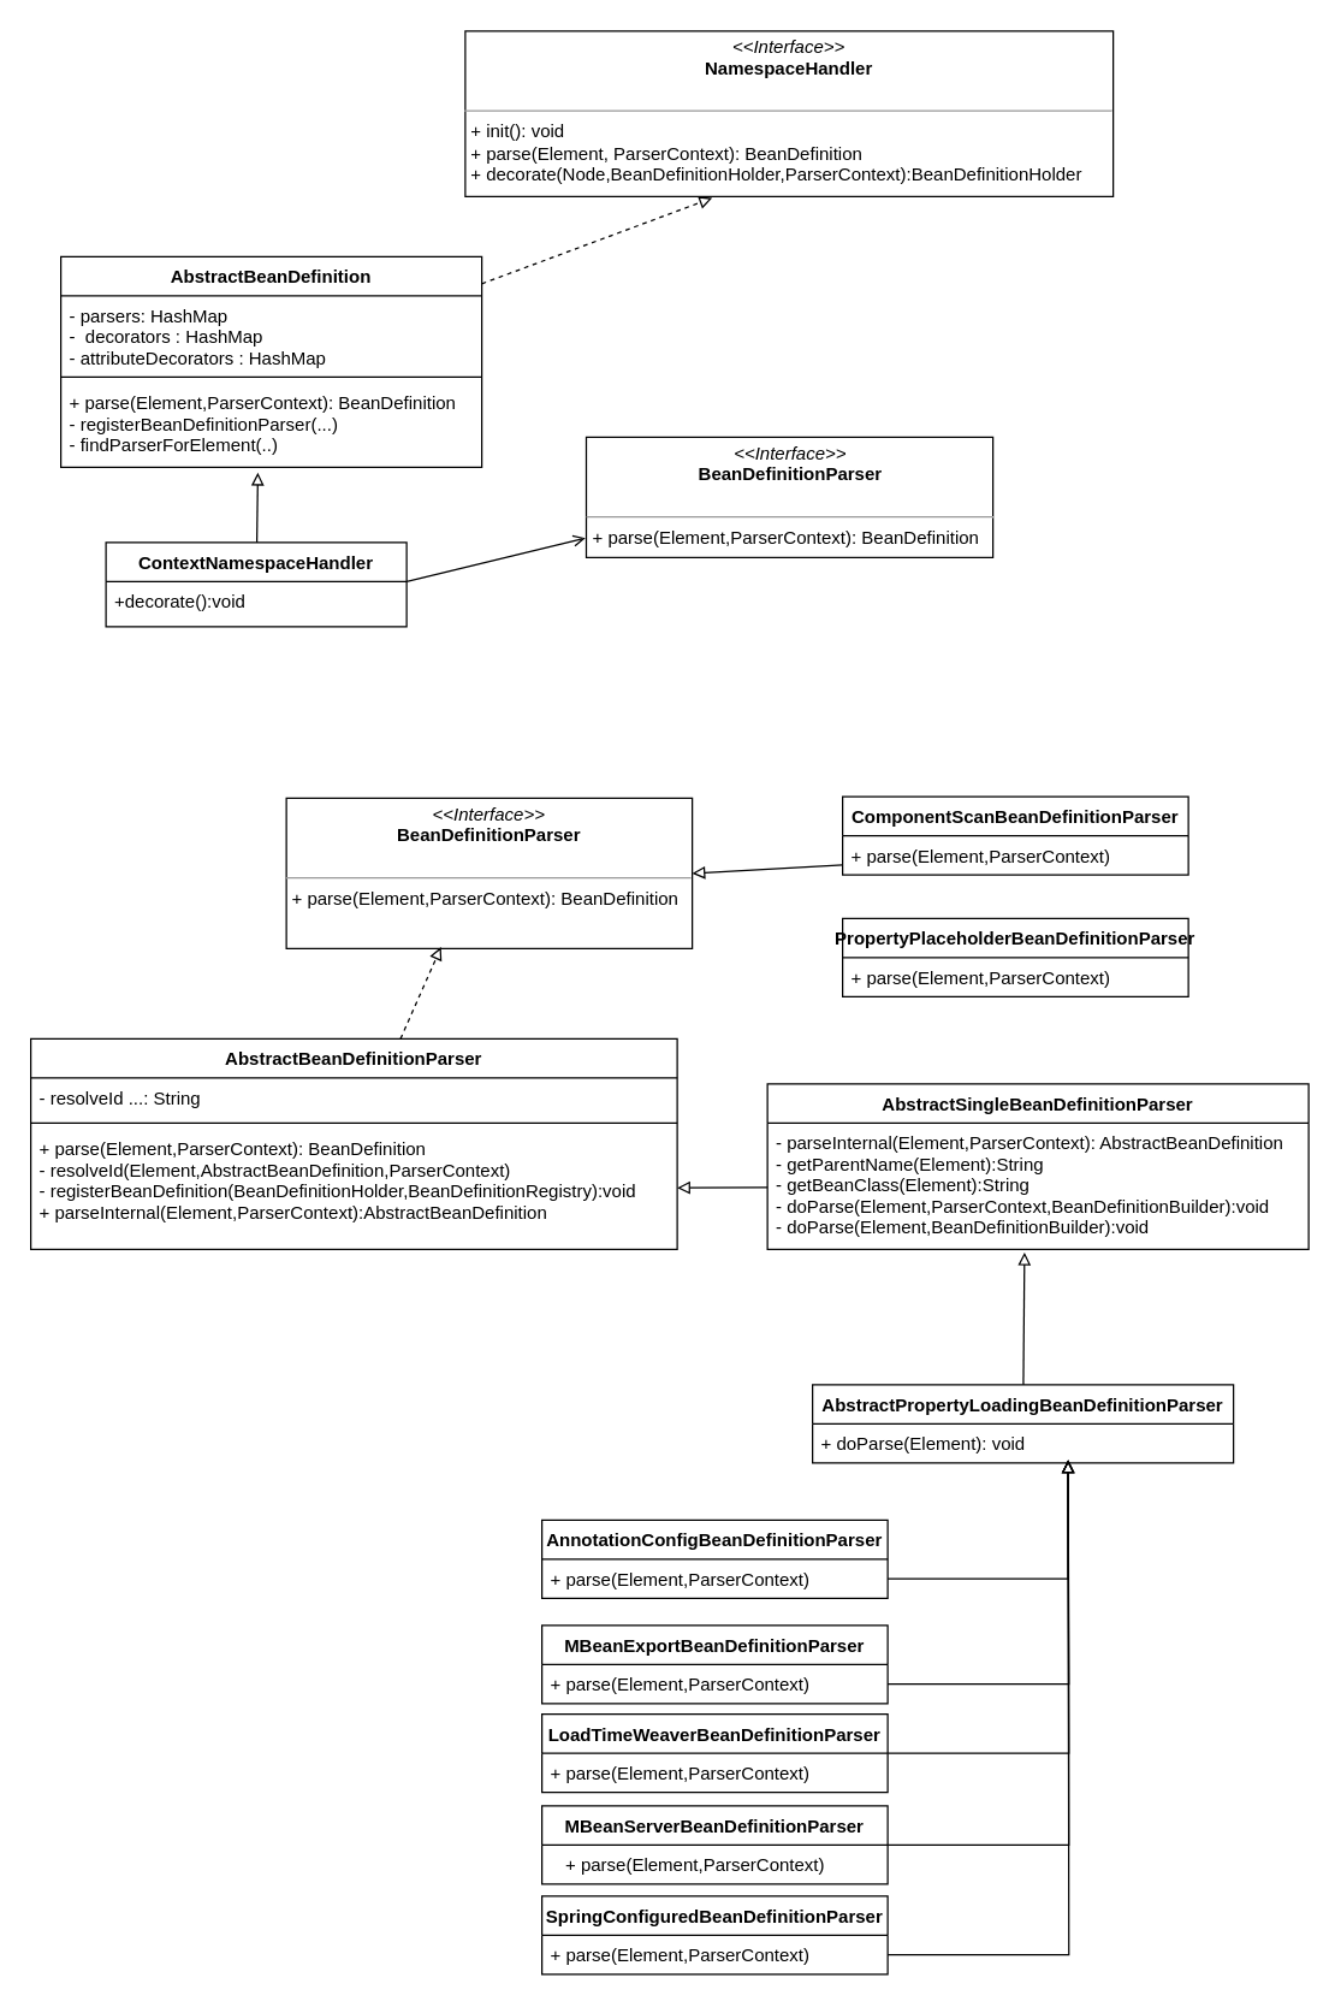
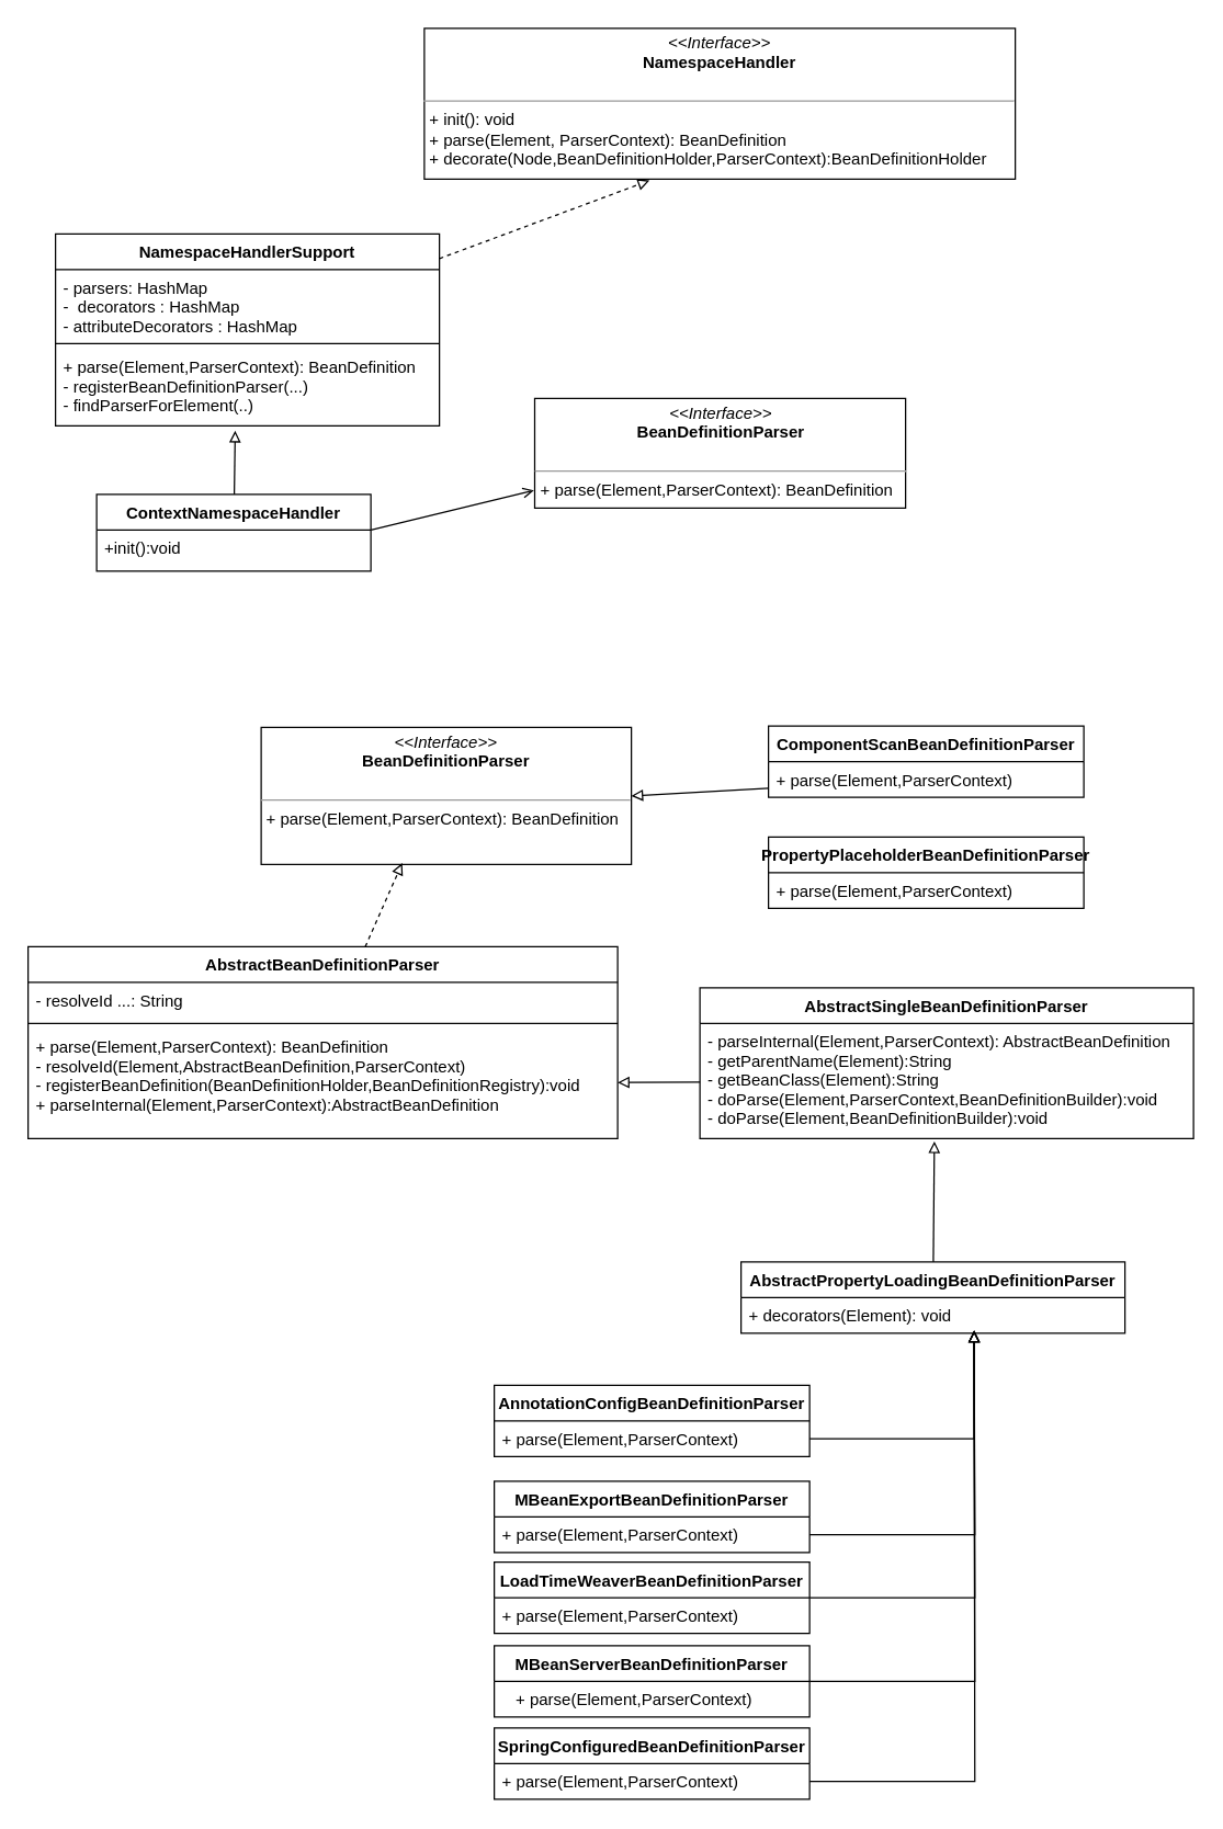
  <mxCell id="0" />
  <mxCell id="1" parent="0" />
  <mxCell id="2" value="&lt;p style=&quot;margin: 0px ; margin-top: 4px ; text-align: center&quot;&gt;&lt;i&gt;&amp;lt;&amp;lt;Interface&amp;gt;&amp;gt;&lt;/i&gt;&lt;br&gt;&lt;b&gt;NamespaceHandler&lt;/b&gt;&lt;br&gt;&lt;/p&gt;&lt;p style=&quot;margin: 0px ; margin-left: 4px&quot;&gt;&lt;br&gt;&lt;/p&gt;&lt;hr size=&quot;1&quot;&gt;&lt;p style=&quot;margin: 0px ; margin-left: 4px&quot;&gt;+ init(): void&lt;br&gt;+ parse(Element, ParserContext): BeanDefinition&lt;/p&gt;&lt;p style=&quot;margin: 0px ; margin-left: 4px&quot;&gt;+ decorate(Node,BeanDefinitionHolder,ParserContext):BeanDefinitionHolder&lt;/p&gt;" style="verticalAlign=top;align=left;overflow=fill;fontSize=12;fontFamily=Helvetica;html=1;" parent="1" vertex="1"><mxGeometry x="309" y="20" width="431" height="110" as="geometry" /></mxCell>
  <mxCell id="3" style="rounded=0;orthogonalLoop=1;jettySize=auto;html=1;entryX=0.381;entryY=1.009;entryDx=0;entryDy=0;entryPerimeter=0;dashed=1;endArrow=block;endFill=0;" parent="1" source="4" target="2" edge="1"><mxGeometry relative="1" as="geometry" /></mxCell>
- <mxCell id="4" value="AbstractBeanDefinition" style="swimlane;fontStyle=1;align=center;verticalAlign=top;childLayout=stackLayout;horizontal=1;startSize=26;horizontalStack=0;resizeParent=1;resizeParentMax=0;resizeLast=0;collapsible=1;marginBottom=0;" parent="1" vertex="1"><mxGeometry x="40" y="170" width="280" height="140" as="geometry" /></mxCell>
+ <mxCell id="4" value="NamespaceHandlerSupport" style="swimlane;fontStyle=1;align=center;verticalAlign=top;childLayout=stackLayout;horizontal=1;startSize=26;horizontalStack=0;resizeParent=1;resizeParentMax=0;resizeLast=0;collapsible=1;marginBottom=0;" parent="1" vertex="1"><mxGeometry x="40" y="170" width="280" height="140" as="geometry" /></mxCell>
  <mxCell id="5" value="- parsers: HashMap&#10;-  decorators : HashMap&#10;- attributeDecorators : HashMap" style="text;strokeColor=none;fillColor=none;align=left;verticalAlign=top;spacingLeft=4;spacingRight=4;overflow=hidden;rotatable=0;points=[[0,0.5],[1,0.5]];portConstraint=eastwest;" parent="4" vertex="1"><mxGeometry y="26" width="280" height="50" as="geometry" /></mxCell>
  <mxCell id="6" value="" style="line;strokeWidth=1;fillColor=none;align=left;verticalAlign=middle;spacingTop=-1;spacingLeft=3;spacingRight=3;rotatable=0;labelPosition=right;points=[];portConstraint=eastwest;" parent="4" vertex="1"><mxGeometry y="76" width="280" height="8" as="geometry" /></mxCell>
  <mxCell id="7" value="+ parse(Element,ParserContext): BeanDefinition&#10;- registerBeanDefinitionParser(...)&#10;- findParserForElement(..)" style="text;strokeColor=none;fillColor=none;align=left;verticalAlign=top;spacingLeft=4;spacingRight=4;overflow=hidden;rotatable=0;points=[[0,0.5],[1,0.5]];portConstraint=eastwest;" parent="4" vertex="1"><mxGeometry y="84" width="280" height="56" as="geometry" /></mxCell>
  <mxCell id="8" style="edgeStyle=none;rounded=0;orthogonalLoop=1;jettySize=auto;html=1;entryX=0.468;entryY=1.063;entryDx=0;entryDy=0;entryPerimeter=0;endArrow=block;endFill=0;" parent="1" source="9" target="7" edge="1"><mxGeometry relative="1" as="geometry" /></mxCell>
  <mxCell id="9" value="ContextNamespaceHandler" style="swimlane;fontStyle=1;align=center;verticalAlign=top;childLayout=stackLayout;horizontal=1;startSize=26;horizontalStack=0;resizeParent=1;resizeParentMax=0;resizeLast=0;collapsible=1;marginBottom=0;" parent="1" vertex="1"><mxGeometry x="70" y="360" width="200" height="56" as="geometry" /></mxCell>
- <mxCell id="10" value="+decorate():void" style="text;strokeColor=none;fillColor=none;align=left;verticalAlign=top;spacingLeft=4;spacingRight=4;overflow=hidden;rotatable=0;points=[[0,0.5],[1,0.5]];portConstraint=eastwest;" parent="9" vertex="1"><mxGeometry y="26" width="200" height="30" as="geometry" /></mxCell>
+ <mxCell id="10" value="+init():void" style="text;strokeColor=none;fillColor=none;align=left;verticalAlign=top;spacingLeft=4;spacingRight=4;overflow=hidden;rotatable=0;points=[[0,0.5],[1,0.5]];portConstraint=eastwest;" parent="9" vertex="1"><mxGeometry y="26" width="200" height="30" as="geometry" /></mxCell>
  <mxCell id="11" value="&lt;p style=&quot;margin: 0px ; margin-top: 4px ; text-align: center&quot;&gt;&lt;i&gt;&amp;lt;&amp;lt;Interface&amp;gt;&amp;gt;&lt;/i&gt;&lt;br&gt;&lt;b&gt;BeanDefinitionParser&lt;/b&gt;&lt;br&gt;&lt;/p&gt;&lt;p style=&quot;margin: 0px ; margin-left: 4px&quot;&gt;&lt;br&gt;&lt;/p&gt;&lt;hr size=&quot;1&quot;&gt;&lt;p style=&quot;margin: 0px ; margin-left: 4px&quot;&gt;+ parse(Element,ParserContext):&amp;nbsp;BeanDefinition&lt;br&gt;&lt;/p&gt;" style="verticalAlign=top;align=left;overflow=fill;fontSize=12;fontFamily=Helvetica;html=1;" parent="1" vertex="1"><mxGeometry x="190" y="530" width="270" height="100" as="geometry" /></mxCell>
  <mxCell id="12" style="edgeStyle=none;rounded=0;orthogonalLoop=1;jettySize=auto;html=1;entryX=0.381;entryY=0.99;entryDx=0;entryDy=0;entryPerimeter=0;endArrow=block;endFill=0;dashed=1;" parent="1" source="13" target="11" edge="1"><mxGeometry relative="1" as="geometry" /></mxCell>
  <mxCell id="13" value="AbstractBeanDefinitionParser" style="swimlane;fontStyle=1;align=center;verticalAlign=top;childLayout=stackLayout;horizontal=1;startSize=26;horizontalStack=0;resizeParent=1;resizeParentMax=0;resizeLast=0;collapsible=1;marginBottom=0;" parent="1" vertex="1"><mxGeometry x="20" y="690" width="430" height="140" as="geometry" /></mxCell>
  <mxCell id="14" value="- resolveId ...: String" style="text;strokeColor=none;fillColor=none;align=left;verticalAlign=top;spacingLeft=4;spacingRight=4;overflow=hidden;rotatable=0;points=[[0,0.5],[1,0.5]];portConstraint=eastwest;" parent="13" vertex="1"><mxGeometry y="26" width="430" height="26" as="geometry" /></mxCell>
  <mxCell id="15" value="" style="line;strokeWidth=1;fillColor=none;align=left;verticalAlign=middle;spacingTop=-1;spacingLeft=3;spacingRight=3;rotatable=0;labelPosition=right;points=[];portConstraint=eastwest;" parent="13" vertex="1"><mxGeometry y="52" width="430" height="8" as="geometry" /></mxCell>
  <mxCell id="16" value="+ parse(Element,ParserContext): BeanDefinition&#10;- resolveId(Element,AbstractBeanDefinition,ParserContext)&#10;- registerBeanDefinition(BeanDefinitionHolder,BeanDefinitionRegistry):void&#10;+ parseInternal(Element,ParserContext):AbstractBeanDefinition" style="text;strokeColor=none;fillColor=none;align=left;verticalAlign=top;spacingLeft=4;spacingRight=4;overflow=hidden;rotatable=0;points=[[0,0.5],[1,0.5]];portConstraint=eastwest;" parent="13" vertex="1"><mxGeometry y="60" width="430" height="80" as="geometry" /></mxCell>
  <mxCell id="17" value="AbstractSingleBeanDefinitionParser" style="swimlane;fontStyle=1;align=center;verticalAlign=top;childLayout=stackLayout;horizontal=1;startSize=26;horizontalStack=0;resizeParent=1;resizeParentMax=0;resizeLast=0;collapsible=1;marginBottom=0;" parent="1" vertex="1"><mxGeometry x="510" y="720" width="360" height="110" as="geometry" /></mxCell>
  <mxCell id="18" value="- parseInternal(Element,ParserContext): AbstractBeanDefinition&#10;- getParentName(Element):String&#10;- getBeanClass(Element):String&#10;- doParse(Element,ParserContext,BeanDefinitionBuilder):void&#10;- doParse(Element,BeanDefinitionBuilder):void" style="text;strokeColor=none;fillColor=none;align=left;verticalAlign=top;spacingLeft=4;spacingRight=4;overflow=hidden;rotatable=0;points=[[0,0.5],[1,0.5]];portConstraint=eastwest;" parent="17" vertex="1"><mxGeometry y="26" width="360" height="84" as="geometry" /></mxCell>
  <mxCell id="19" style="edgeStyle=none;rounded=0;orthogonalLoop=1;jettySize=auto;html=1;endArrow=block;endFill=0;" parent="1" source="18" target="16" edge="1"><mxGeometry relative="1" as="geometry" /></mxCell>
  <mxCell id="20" style="edgeStyle=none;rounded=0;orthogonalLoop=1;jettySize=auto;html=1;entryX=0.475;entryY=1.024;entryDx=0;entryDy=0;entryPerimeter=0;endArrow=block;endFill=0;" edge="1" parent="1" source="21" target="18"><mxGeometry relative="1" as="geometry" /></mxCell>
  <mxCell id="21" value="AbstractPropertyLoadingBeanDefinitionParser" style="swimlane;fontStyle=1;align=center;verticalAlign=top;childLayout=stackLayout;horizontal=1;startSize=26;horizontalStack=0;resizeParent=1;resizeParentMax=0;resizeLast=0;collapsible=1;marginBottom=0;fillColor=none;" vertex="1" parent="1"><mxGeometry x="540" y="920" width="280" height="52" as="geometry" /></mxCell>
- <mxCell id="22" value="+ doParse(Element): void" style="text;strokeColor=none;fillColor=none;align=left;verticalAlign=top;spacingLeft=4;spacingRight=4;overflow=hidden;rotatable=0;points=[[0,0.5],[1,0.5]];portConstraint=eastwest;" vertex="1" parent="21"><mxGeometry y="26" width="280" height="26" as="geometry" /></mxCell>
+ <mxCell id="22" value="+ decorators(Element): void" style="text;strokeColor=none;fillColor=none;align=left;verticalAlign=top;spacingLeft=4;spacingRight=4;overflow=hidden;rotatable=0;points=[[0,0.5],[1,0.5]];portConstraint=eastwest;" vertex="1" parent="21"><mxGeometry y="26" width="280" height="26" as="geometry" /></mxCell>
  <mxCell id="23" value="AnnotationConfigBeanDefinitionParser" style="swimlane;fontStyle=1;align=center;verticalAlign=top;childLayout=stackLayout;horizontal=1;startSize=26;horizontalStack=0;resizeParent=1;resizeParentMax=0;resizeLast=0;collapsible=1;marginBottom=0;fillColor=none;" vertex="1" parent="1"><mxGeometry x="360" y="1010" width="230" height="52" as="geometry" /></mxCell>
  <mxCell id="24" value="+ parse(Element,ParserContext)" style="text;strokeColor=none;fillColor=none;align=left;verticalAlign=top;spacingLeft=4;spacingRight=4;overflow=hidden;rotatable=0;points=[[0,0.5],[1,0.5]];portConstraint=eastwest;" vertex="1" parent="23"><mxGeometry y="26" width="230" height="26" as="geometry" /></mxCell>
  <mxCell id="25" value="MBeanExportBeanDefinitionParser" style="swimlane;fontStyle=1;align=center;verticalAlign=top;childLayout=stackLayout;horizontal=1;startSize=26;horizontalStack=0;resizeParent=1;resizeParentMax=0;resizeLast=0;collapsible=1;marginBottom=0;fillColor=none;" vertex="1" parent="1"><mxGeometry x="360" y="1080" width="230" height="52" as="geometry" /></mxCell>
  <mxCell id="26" value="+ parse(Element,ParserContext)" style="text;strokeColor=none;fillColor=none;align=left;verticalAlign=top;spacingLeft=4;spacingRight=4;overflow=hidden;rotatable=0;points=[[0,0.5],[1,0.5]];portConstraint=eastwest;" vertex="1" parent="25"><mxGeometry y="26" width="230" height="26" as="geometry" /></mxCell>
  <mxCell id="27" style="edgeStyle=orthogonalEdgeStyle;rounded=0;orthogonalLoop=1;jettySize=auto;html=1;endArrow=block;endFill=0;entryX=0.607;entryY=0.923;entryDx=0;entryDy=0;entryPerimeter=0;" edge="1" parent="1" source="24" target="22"><mxGeometry relative="1" as="geometry"><mxPoint x="710" y="980" as="targetPoint" /><Array as="points"><mxPoint x="710" y="1049" /></Array></mxGeometry></mxCell>
  <mxCell id="28" style="edgeStyle=orthogonalEdgeStyle;rounded=0;orthogonalLoop=1;jettySize=auto;html=1;endArrow=block;endFill=0;" edge="1" parent="1" source="29"><mxGeometry relative="1" as="geometry"><mxPoint x="710" y="970" as="targetPoint" /></mxGeometry></mxCell>
  <mxCell id="29" value="LoadTimeWeaverBeanDefinitionParser" style="swimlane;fontStyle=1;align=center;verticalAlign=top;childLayout=stackLayout;horizontal=1;startSize=26;horizontalStack=0;resizeParent=1;resizeParentMax=0;resizeLast=0;collapsible=1;marginBottom=0;fillColor=none;" vertex="1" parent="1"><mxGeometry x="360" y="1139" width="230" height="52" as="geometry" /></mxCell>
  <mxCell id="30" value="+ parse(Element,ParserContext)" style="text;strokeColor=none;fillColor=none;align=left;verticalAlign=top;spacingLeft=4;spacingRight=4;overflow=hidden;rotatable=0;points=[[0,0.5],[1,0.5]];portConstraint=eastwest;" vertex="1" parent="29"><mxGeometry y="26" width="230" height="26" as="geometry" /></mxCell>
  <mxCell id="31" style="edgeStyle=orthogonalEdgeStyle;rounded=0;orthogonalLoop=1;jettySize=auto;html=1;endArrow=block;endFill=0;" edge="1" parent="1" source="26"><mxGeometry relative="1" as="geometry"><mxPoint x="710" y="970" as="targetPoint" /></mxGeometry></mxCell>
  <mxCell id="32" style="edgeStyle=orthogonalEdgeStyle;rounded=0;orthogonalLoop=1;jettySize=auto;html=1;endArrow=block;endFill=0;" edge="1" parent="1" source="33"><mxGeometry relative="1" as="geometry"><mxPoint x="710" y="970" as="targetPoint" /></mxGeometry></mxCell>
  <mxCell id="33" value="MBeanServerBeanDefinitionParser" style="swimlane;fontStyle=1;align=center;verticalAlign=top;childLayout=stackLayout;horizontal=1;startSize=26;horizontalStack=0;resizeParent=1;resizeParentMax=0;resizeLast=0;collapsible=1;marginBottom=0;fillColor=none;" vertex="1" parent="1"><mxGeometry x="360" y="1200" width="230" height="52" as="geometry" /></mxCell>
  <mxCell id="34" value="SpringConfiguredBeanDefinitionParser" style="swimlane;fontStyle=1;align=center;verticalAlign=top;childLayout=stackLayout;horizontal=1;startSize=26;horizontalStack=0;resizeParent=1;resizeParentMax=0;resizeLast=0;collapsible=1;marginBottom=0;fillColor=none;" vertex="1" parent="1"><mxGeometry x="360" y="1260" width="230" height="52" as="geometry" /></mxCell>
  <mxCell id="35" value="+ parse(Element,ParserContext)" style="text;strokeColor=none;fillColor=none;align=left;verticalAlign=top;spacingLeft=4;spacingRight=4;overflow=hidden;rotatable=0;points=[[0,0.5],[1,0.5]];portConstraint=eastwest;" vertex="1" parent="34"><mxGeometry y="26" width="230" height="26" as="geometry" /></mxCell>
  <mxCell id="36" value="+ parse(Element,ParserContext)" style="text;strokeColor=none;fillColor=none;align=left;verticalAlign=top;spacingLeft=4;spacingRight=4;overflow=hidden;rotatable=0;points=[[0,0.5],[1,0.5]];portConstraint=eastwest;" vertex="1" parent="1"><mxGeometry x="370" y="1226" width="230" height="26" as="geometry" /></mxCell>
  <mxCell id="37" style="edgeStyle=orthogonalEdgeStyle;rounded=0;orthogonalLoop=1;jettySize=auto;html=1;endArrow=block;endFill=0;" edge="1" parent="1" source="35"><mxGeometry relative="1" as="geometry"><mxPoint x="710" y="970" as="targetPoint" /></mxGeometry></mxCell>
  <mxCell id="38" value="ComponentScanBeanDefinitionParser" style="swimlane;fontStyle=1;align=center;verticalAlign=top;childLayout=stackLayout;horizontal=1;startSize=26;horizontalStack=0;resizeParent=1;resizeParentMax=0;resizeLast=0;collapsible=1;marginBottom=0;fillColor=none;" vertex="1" parent="1"><mxGeometry x="560" y="529" width="230" height="52" as="geometry" /></mxCell>
  <mxCell id="39" value="+ parse(Element,ParserContext)" style="text;strokeColor=none;fillColor=none;align=left;verticalAlign=top;spacingLeft=4;spacingRight=4;overflow=hidden;rotatable=0;points=[[0,0.5],[1,0.5]];portConstraint=eastwest;" vertex="1" parent="38"><mxGeometry y="26" width="230" height="26" as="geometry" /></mxCell>
  <mxCell id="40" style="rounded=0;orthogonalLoop=1;jettySize=auto;html=1;entryX=1;entryY=0.5;entryDx=0;entryDy=0;endArrow=block;endFill=0;" edge="1" parent="1" source="39" target="11"><mxGeometry relative="1" as="geometry" /></mxCell>
  <mxCell id="41" value="PropertyPlaceholderBeanDefinitionParser" style="swimlane;fontStyle=1;align=center;verticalAlign=top;childLayout=stackLayout;horizontal=1;startSize=26;horizontalStack=0;resizeParent=1;resizeParentMax=0;resizeLast=0;collapsible=1;marginBottom=0;fillColor=none;" vertex="1" parent="1"><mxGeometry x="560" y="610" width="230" height="52" as="geometry" /></mxCell>
  <mxCell id="42" value="+ parse(Element,ParserContext)" style="text;strokeColor=none;fillColor=none;align=left;verticalAlign=top;spacingLeft=4;spacingRight=4;overflow=hidden;rotatable=0;points=[[0,0.5],[1,0.5]];portConstraint=eastwest;" vertex="1" parent="41"><mxGeometry y="26" width="230" height="26" as="geometry" /></mxCell>
  <mxCell id="43" value="&lt;p style=&quot;margin: 0px ; margin-top: 4px ; text-align: center&quot;&gt;&lt;i&gt;&amp;lt;&amp;lt;Interface&amp;gt;&amp;gt;&lt;/i&gt;&lt;br&gt;&lt;b&gt;BeanDefinitionParser&lt;/b&gt;&lt;br&gt;&lt;/p&gt;&lt;p style=&quot;margin: 0px ; margin-left: 4px&quot;&gt;&lt;br&gt;&lt;/p&gt;&lt;hr size=&quot;1&quot;&gt;&lt;p style=&quot;margin: 0px ; margin-left: 4px&quot;&gt;+ parse(Element,ParserContext):&amp;nbsp;BeanDefinition&lt;br&gt;&lt;/p&gt;" style="verticalAlign=top;align=left;overflow=fill;fontSize=12;fontFamily=Helvetica;html=1;" vertex="1" parent="1"><mxGeometry x="389.5" y="290" width="270.5" height="80" as="geometry" /></mxCell>
  <mxCell id="44" style="edgeStyle=none;rounded=0;orthogonalLoop=1;jettySize=auto;html=1;entryX=-0.002;entryY=0.838;entryDx=0;entryDy=0;entryPerimeter=0;endArrow=open;endFill=0;exitX=1;exitY=0;exitDx=0;exitDy=0;exitPerimeter=0;" edge="1" parent="1" source="10" target="43"><mxGeometry relative="1" as="geometry" /></mxCell>
